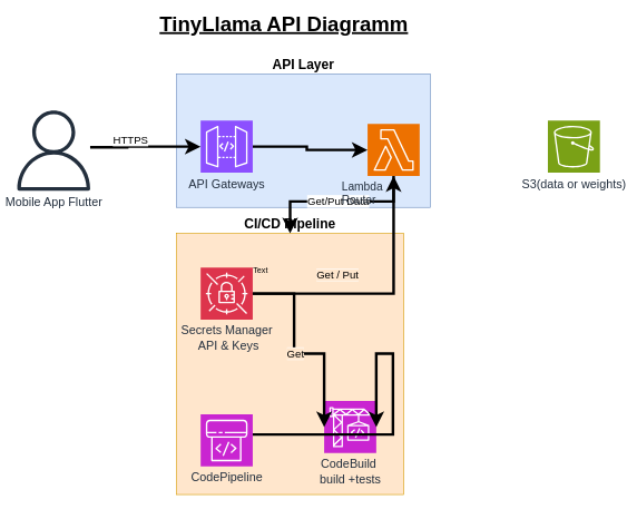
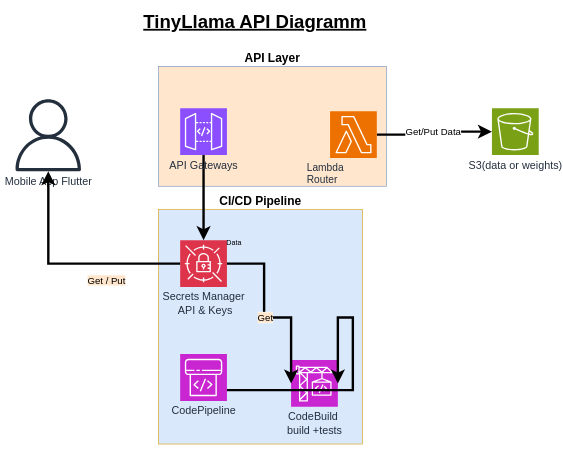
  <mxCell id="0" />
  <mxCell id="1" parent="0" />
- <mxCell id="2" value="&lt;span style=&quot;text-align: right;&quot;&gt;CI/CD Pipeline&lt;/span&gt;" style="rounded=0;whiteSpace=wrap;html=1;strokeColor=#d79b00;align=center;verticalAlign=bottom;fontFamily=Helvetica;fontSize=20;fontStyle=1;textDirection=ltr;fillColor=#ffe6cc;labelPosition=center;verticalLabelPosition=top;" parent="1" vertex="1"><mxGeometry x="264" y="349" width="340" height="391" as="geometry" /></mxCell>
- <mxCell id="3" value="API Layer" style="rounded=0;whiteSpace=wrap;html=1;strokeColor=#6c8ebf;align=center;verticalAlign=bottom;fontFamily=Helvetica;fontSize=20;fontColor=default;fontStyle=1;textDirection=ltr;fillColor=#dae8fc;labelPosition=center;verticalLabelPosition=top;" parent="1" vertex="1"><mxGeometry x="264" y="110" width="380" height="200" as="geometry" /></mxCell>
+ <mxCell id="2" value="&lt;span style=&quot;text-align: right;&quot;&gt;CI/CD Pipeline&lt;/span&gt;" style="rounded=0;whiteSpace=wrap;html=1;strokeColor=#d79b00;align=center;verticalAlign=bottom;fontFamily=Helvetica;fontSize=20;fontStyle=1;textDirection=ltr;fillColor=#dae8fc;labelPosition=center;verticalLabelPosition=top;" parent="1" vertex="1"><mxGeometry x="264" y="349" width="340" height="391" as="geometry" /></mxCell>
+ <mxCell id="3" value="API Layer" style="rounded=0;whiteSpace=wrap;html=1;strokeColor=#6c8ebf;align=center;verticalAlign=bottom;fontFamily=Helvetica;fontSize=20;fontColor=default;fontStyle=1;textDirection=ltr;fillColor=#ffe6cc;labelPosition=center;verticalLabelPosition=top;" parent="1" vertex="1"><mxGeometry x="264" y="110" width="380" height="200" as="geometry" /></mxCell>
  <mxCell id="4" value="&lt;font style=&quot;font-size: 18px;&quot;&gt;Mobile App Flutter&lt;/font&gt;" style="sketch=0;outlineConnect=0;fontColor=#232F3E;gradientColor=none;fillColor=#232F3D;strokeColor=none;dashed=0;verticalLabelPosition=bottom;verticalAlign=top;align=center;html=1;fontSize=12;fontStyle=0;aspect=fixed;pointerEvents=1;shape=mxgraph.aws4.user;" parent="1" vertex="1"><mxGeometry x="20" y="165" width="120" height="120" as="geometry" /></mxCell>
- <mxCell id="5" style="edgeStyle=orthogonalEdgeStyle;rounded=0;orthogonalLoop=1;jettySize=auto;html=1;endSize=11;strokeWidth=4;" parent="1" source="6" target="8" edge="1"><mxGeometry relative="1" as="geometry" /></mxCell>
+ <mxCell id="5" style="edgeStyle=orthogonalEdgeStyle;rounded=0;orthogonalLoop=1;jettySize=auto;html=1;endSize=11;strokeWidth=4;" parent="1" source="6" target="10" edge="1"><mxGeometry relative="1" as="geometry" /></mxCell>
  <mxCell id="6" value="&lt;font style=&quot;font-size: 18px;&quot;&gt;API Gateways&lt;/font&gt;" style="sketch=0;points=[[0,0,0],[0.25,0,0],[0.5,0,0],[0.75,0,0],[1,0,0],[0,1,0],[0.25,1,0],[0.5,1,0],[0.75,1,0],[1,1,0],[0,0.25,0],[0,0.5,0],[0,0.75,0],[1,0.25,0],[1,0.5,0],[1,0.75,0]];outlineConnect=0;fontColor=#232F3E;fillColor=#8C4FFF;strokeColor=#ffffff;dashed=0;verticalLabelPosition=bottom;verticalAlign=top;align=center;html=1;fontSize=12;fontStyle=0;aspect=fixed;shape=mxgraph.aws4.resourceIcon;resIcon=mxgraph.aws4.api_gateway;" parent="1" vertex="1"><mxGeometry x="300" y="180" width="78" height="78" as="geometry" /></mxCell>
- <mxCell id="7" value="&lt;font style=&quot;font-size: 16px;&quot;&gt;Get/Put Data&lt;/font&gt;" style="edgeStyle=orthogonalEdgeStyle;rounded=0;orthogonalLoop=1;jettySize=auto;html=1;endSize=11;strokeWidth=4;" parent="1" source="8" target="2" edge="1"><mxGeometry relative="1" as="geometry"><mxPoint x="680" y="218" as="targetPoint" /></mxGeometry></mxCell>
+ <mxCell id="7" value="&lt;font style=&quot;font-size: 16px;&quot;&gt;Get/Put Data&lt;/font&gt;" style="edgeStyle=orthogonalEdgeStyle;rounded=0;orthogonalLoop=1;jettySize=auto;html=1;endSize=11;strokeWidth=4;" parent="1" source="8" target="9" edge="1"><mxGeometry relative="1" as="geometry"><mxPoint x="680" y="218" as="targetPoint" /></mxGeometry></mxCell>
  <mxCell id="8" value="&lt;font style=&quot;font-size: 17px;&quot;&gt;Lambda&amp;nbsp; &amp;nbsp; &amp;nbsp; &amp;nbsp; &amp;nbsp; &amp;nbsp; &amp;nbsp; &amp;nbsp; &amp;nbsp; &amp;nbsp;&amp;nbsp;&lt;/font&gt;&lt;div style=&quot;text-align: left;&quot;&gt;&lt;span style=&quot;font-size: 17px; background-color: transparent; color: light-dark(rgb(35, 47, 62), rgb(189, 199, 212));&quot;&gt;Router&lt;/span&gt;&lt;/div&gt;" style="sketch=0;points=[[0,0,0],[0.25,0,0],[0.5,0,0],[0.75,0,0],[1,0,0],[0,1,0],[0.25,1,0],[0.5,1,0],[0.75,1,0],[1,1,0],[0,0.25,0],[0,0.5,0],[0,0.75,0],[1,0.25,0],[1,0.5,0],[1,0.75,0]];outlineConnect=0;fontColor=#232F3E;fillColor=#ED7100;strokeColor=#ffffff;dashed=0;verticalLabelPosition=bottom;verticalAlign=top;align=center;html=1;fontSize=12;fontStyle=0;aspect=fixed;shape=mxgraph.aws4.resourceIcon;resIcon=mxgraph.aws4.lambda;" parent="1" vertex="1"><mxGeometry x="550" y="185" width="78" height="78" as="geometry" /></mxCell>
  <mxCell id="9" value="&lt;font style=&quot;font-size: 18px;&quot;&gt;S3(data or weights)&lt;/font&gt;" style="sketch=0;points=[[0,0,0],[0.25,0,0],[0.5,0,0],[0.75,0,0],[1,0,0],[0,1,0],[0.25,1,0],[0.5,1,0],[0.75,1,0],[1,1,0],[0,0.25,0],[0,0.5,0],[0,0.75,0],[1,0.25,0],[1,0.5,0],[1,0.75,0]];outlineConnect=0;fontColor=#232F3E;fillColor=#7AA116;strokeColor=#ffffff;dashed=0;verticalLabelPosition=bottom;verticalAlign=top;align=center;html=1;fontSize=12;fontStyle=0;aspect=fixed;shape=mxgraph.aws4.resourceIcon;resIcon=mxgraph.aws4.s3;" parent="1" vertex="1"><mxGeometry x="820" y="180" width="78" height="78" as="geometry" /></mxCell>
  <mxCell id="10" value="&lt;font style=&quot;font-size: 18px;&quot;&gt;Secrets Manager&lt;/font&gt;&lt;div&gt;&lt;font style=&quot;font-size: 18px;&quot;&gt;&amp;nbsp;API &amp;amp; Keys&lt;/font&gt;&lt;/div&gt;" style="sketch=0;points=[[0,0,0],[0.25,0,0],[0.5,0,0],[0.75,0,0],[1,0,0],[0,1,0],[0.25,1,0],[0.5,1,0],[0.75,1,0],[1,1,0],[0,0.25,0],[0,0.5,0],[0,0.75,0],[1,0.25,0],[1,0.5,0],[1,0.75,0]];outlineConnect=0;fontColor=#232F3E;fillColor=#DD344C;strokeColor=#ffffff;dashed=0;verticalLabelPosition=bottom;verticalAlign=top;align=center;html=1;fontSize=12;fontStyle=0;aspect=fixed;shape=mxgraph.aws4.resourceIcon;resIcon=mxgraph.aws4.secrets_manager;" parent="1" vertex="1"><mxGeometry x="300" y="400" width="78" height="78" as="geometry" /></mxCell>
- <mxCell id="11" value="&lt;font style=&quot;font-size: 18px;&quot;&gt;CodePipeline&lt;/font&gt;" style="sketch=0;points=[[0,0,0],[0.25,0,0],[0.5,0,0],[0.75,0,0],[1,0,0],[0,1,0],[0.25,1,0],[0.5,1,0],[0.75,1,0],[1,1,0],[0,0.25,0],[0,0.5,0],[0,0.75,0],[1,0.25,0],[1,0.5,0],[1,0.75,0]];outlineConnect=0;fontColor=#232F3E;fillColor=#C925D1;strokeColor=#ffffff;dashed=0;verticalLabelPosition=bottom;verticalAlign=top;align=center;html=1;fontSize=12;fontStyle=0;aspect=fixed;shape=mxgraph.aws4.resourceIcon;resIcon=mxgraph.aws4.codepipeline;" parent="1" vertex="1"><mxGeometry x="300" y="620" width="78" height="78" as="geometry" /></mxCell>
+ <mxCell id="11" value="&lt;font style=&quot;font-size: 18px;&quot;&gt;CodePipeline&lt;/font&gt;" style="sketch=0;points=[[0,0,0],[0.25,0,0],[0.5,0,0],[0.75,0,0],[1,0,0],[0,1,0],[0.25,1,0],[0.5,1,0],[0.75,1,0],[1,1,0],[0,0.25,0],[0,0.5,0],[0,0.75,0],[1,0.25,0],[1,0.5,0],[1,0.75,0]];outlineConnect=0;fontColor=#232F3E;fillColor=#C925D1;strokeColor=#ffffff;dashed=0;verticalLabelPosition=bottom;verticalAlign=top;align=center;html=1;fontSize=12;fontStyle=0;aspect=fixed;shape=mxgraph.aws4.resourceIcon;resIcon=mxgraph.aws4.codepipeline;" parent="1" vertex="1"><mxGeometry x="300" y="590" width="78" height="78" as="geometry" /></mxCell>
  <mxCell id="12" value="&lt;font style=&quot;font-size: 18px;&quot;&gt;CodeBuild&amp;nbsp;&lt;/font&gt;&lt;div&gt;&lt;font style=&quot;font-size: 18px;&quot;&gt;build +tests&lt;/font&gt;&lt;/div&gt;" style="sketch=0;points=[[0,0,0],[0.25,0,0],[0.5,0,0],[0.75,0,0],[1,0,0],[0,1,0],[0.25,1,0],[0.5,1,0],[0.75,1,0],[1,1,0],[0,0.25,0],[0,0.5,0],[0,0.75,0],[1,0.25,0],[1,0.5,0],[1,0.75,0]];outlineConnect=0;fontColor=#232F3E;fillColor=#C925D1;strokeColor=#ffffff;dashed=0;verticalLabelPosition=bottom;verticalAlign=top;align=center;html=1;fontSize=12;fontStyle=0;aspect=fixed;shape=mxgraph.aws4.resourceIcon;resIcon=mxgraph.aws4.codebuild;" parent="1" vertex="1"><mxGeometry x="485" y="600" width="78" height="78" as="geometry" /></mxCell>
- <mxCell id="13" value="&lt;font style=&quot;font-size: 16px;&quot;&gt;HTTPS&lt;/font&gt;" style="edgeStyle=orthogonalEdgeStyle;rounded=0;orthogonalLoop=1;jettySize=auto;html=1;entryX=0;entryY=0.5;entryDx=0;entryDy=0;entryPerimeter=0;endSize=11;strokeWidth=4;" parent="1" source="4" target="6" edge="1"><mxGeometry x="-0.285" y="10" relative="1" as="geometry"><Array as="points"><mxPoint x="190" y="220" /></Array><mxPoint x="1" as="offset" /></mxGeometry></mxCell>
- <mxCell id="14" value="&lt;font style=&quot;font-size: 16px; background-color: light-dark(rgb(255, 230, 204), rgb(237, 237, 237));&quot;&gt;Get / Put&lt;/font&gt;" style="edgeStyle=orthogonalEdgeStyle;rounded=0;orthogonalLoop=1;jettySize=auto;html=1;entryX=0.5;entryY=1;entryDx=0;entryDy=0;entryPerimeter=0;strokeWidth=4;endSize=11;" parent="1" source="10" target="8" edge="1"><mxGeometry x="-0.343" y="28" relative="1" as="geometry"><mxPoint as="offset" /></mxGeometry></mxCell>
+ <mxCell id="14" value="&lt;font style=&quot;font-size: 16px; background-color: light-dark(rgb(255, 230, 204), rgb(237, 237, 237));&quot;&gt;Get / Put&lt;/font&gt;" style="edgeStyle=orthogonalEdgeStyle;rounded=0;orthogonalLoop=1;jettySize=auto;html=1;strokeWidth=4;endSize=11;" parent="1" source="10" target="4" edge="1"><mxGeometry x="-0.343" y="28" relative="1" as="geometry"><mxPoint as="offset" /></mxGeometry></mxCell>
  <mxCell id="15" style="edgeStyle=orthogonalEdgeStyle;rounded=0;orthogonalLoop=1;jettySize=auto;html=1;strokeWidth=4;endSize=11;entryX=1;entryY=0.5;entryDx=0;entryDy=0;entryPerimeter=0;" parent="1" source="11" target="12" edge="1"><mxGeometry relative="1" as="geometry"><Array as="points"><mxPoint x="588" y="650" /><mxPoint x="588" y="529" /></Array></mxGeometry></mxCell>
  <mxCell id="16" value="&lt;font style=&quot;font-size: 16px; background-color: light-dark(rgb(255, 230, 204), rgb(237, 237, 237));&quot;&gt;Get&lt;/font&gt;" style="edgeStyle=orthogonalEdgeStyle;rounded=0;orthogonalLoop=1;jettySize=auto;html=1;entryX=0;entryY=0.5;entryDx=0;entryDy=0;entryPerimeter=0;strokeWidth=4;endSize=11;" edge="1" parent="1" source="10" target="12"><mxGeometry relative="1" as="geometry"><Array as="points"><mxPoint x="440" y="439" /><mxPoint x="440" y="529" /></Array></mxGeometry></mxCell>
- <mxCell id="17" value="Text" style="text;html=1;align=center;verticalAlign=middle;whiteSpace=wrap;rounded=0;" vertex="1" parent="1"><mxGeometry x="360" y="390" width="60" height="30" as="geometry" /></mxCell>
+ <mxCell id="17" value="Data" style="text;html=1;align=center;verticalAlign=middle;whiteSpace=wrap;rounded=0;" vertex="1" parent="1"><mxGeometry x="360" y="390" width="60" height="30" as="geometry" /></mxCell>
  <mxCell id="18" value="&lt;font style=&quot;font-size: 31px; color: rgb(0, 0, 0);&quot;&gt;&lt;b style=&quot;&quot;&gt;&lt;u style=&quot;&quot;&gt;TinyLlama API Diagramm&lt;/u&gt;&lt;/b&gt;&lt;/font&gt;" style="text;html=1;align=center;verticalAlign=middle;whiteSpace=wrap;rounded=0;" vertex="1" parent="1"><mxGeometry x="150" y="20" width="550" height="30" as="geometry" /></mxCell>
